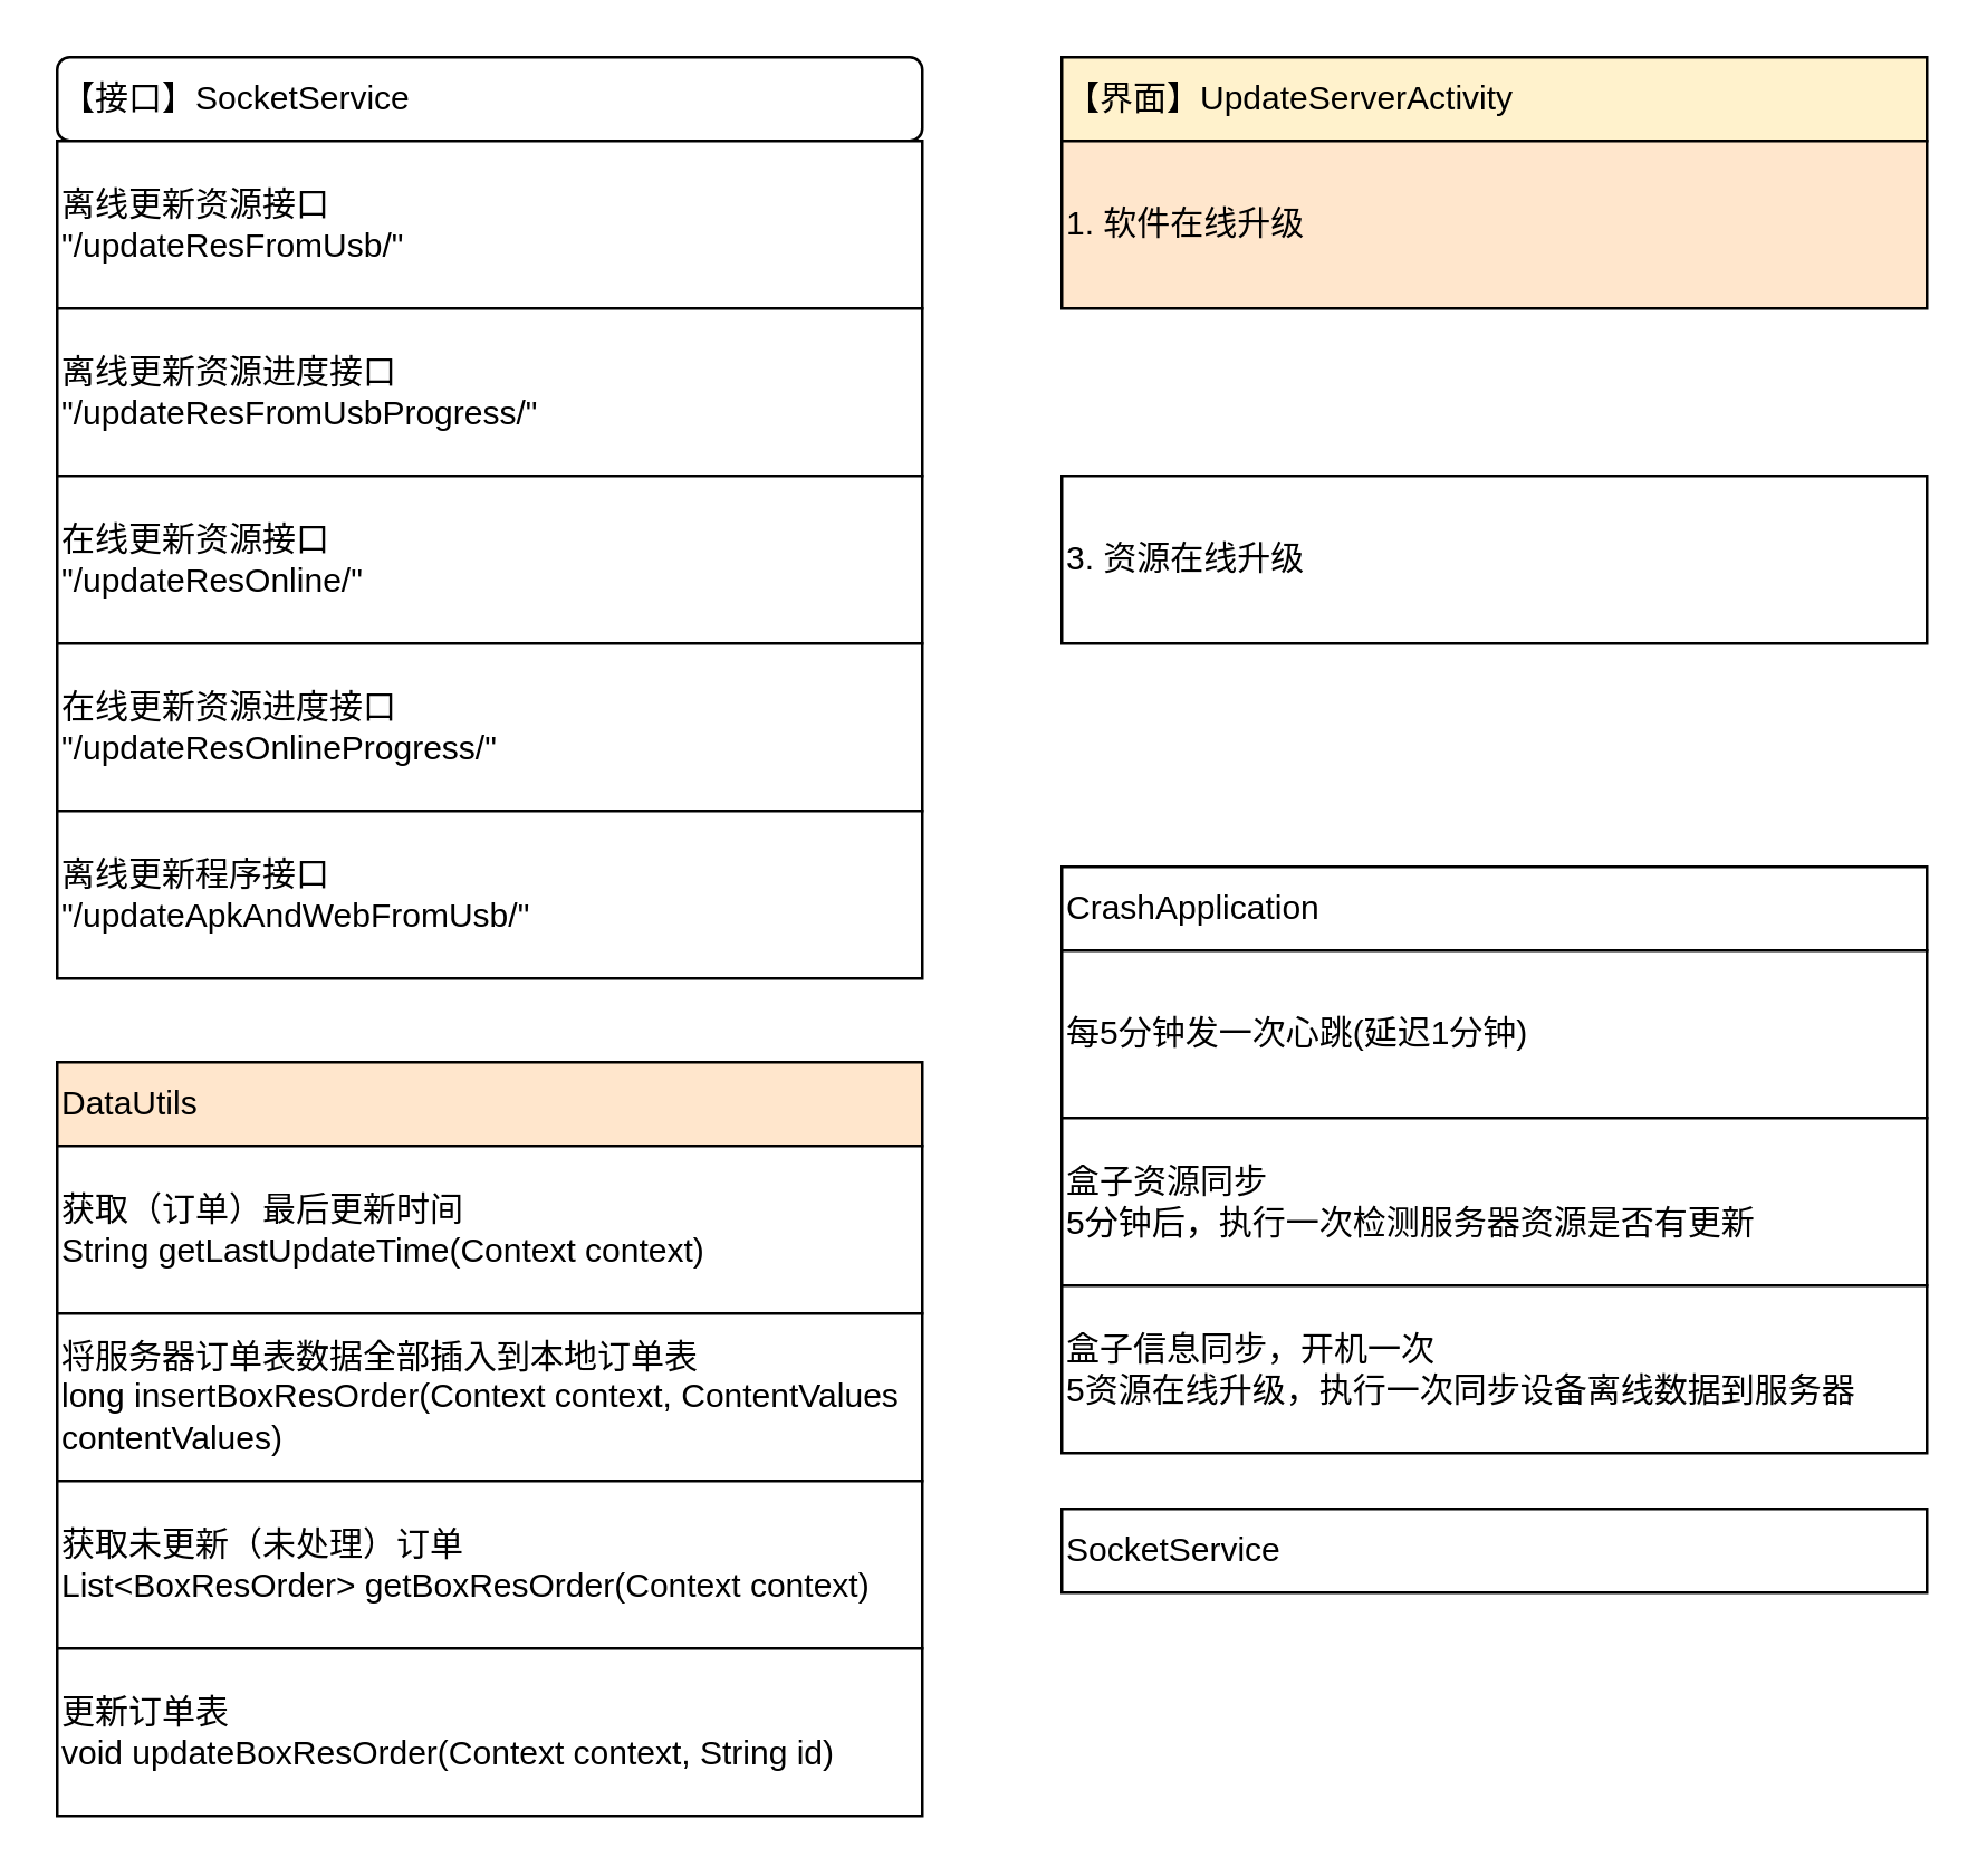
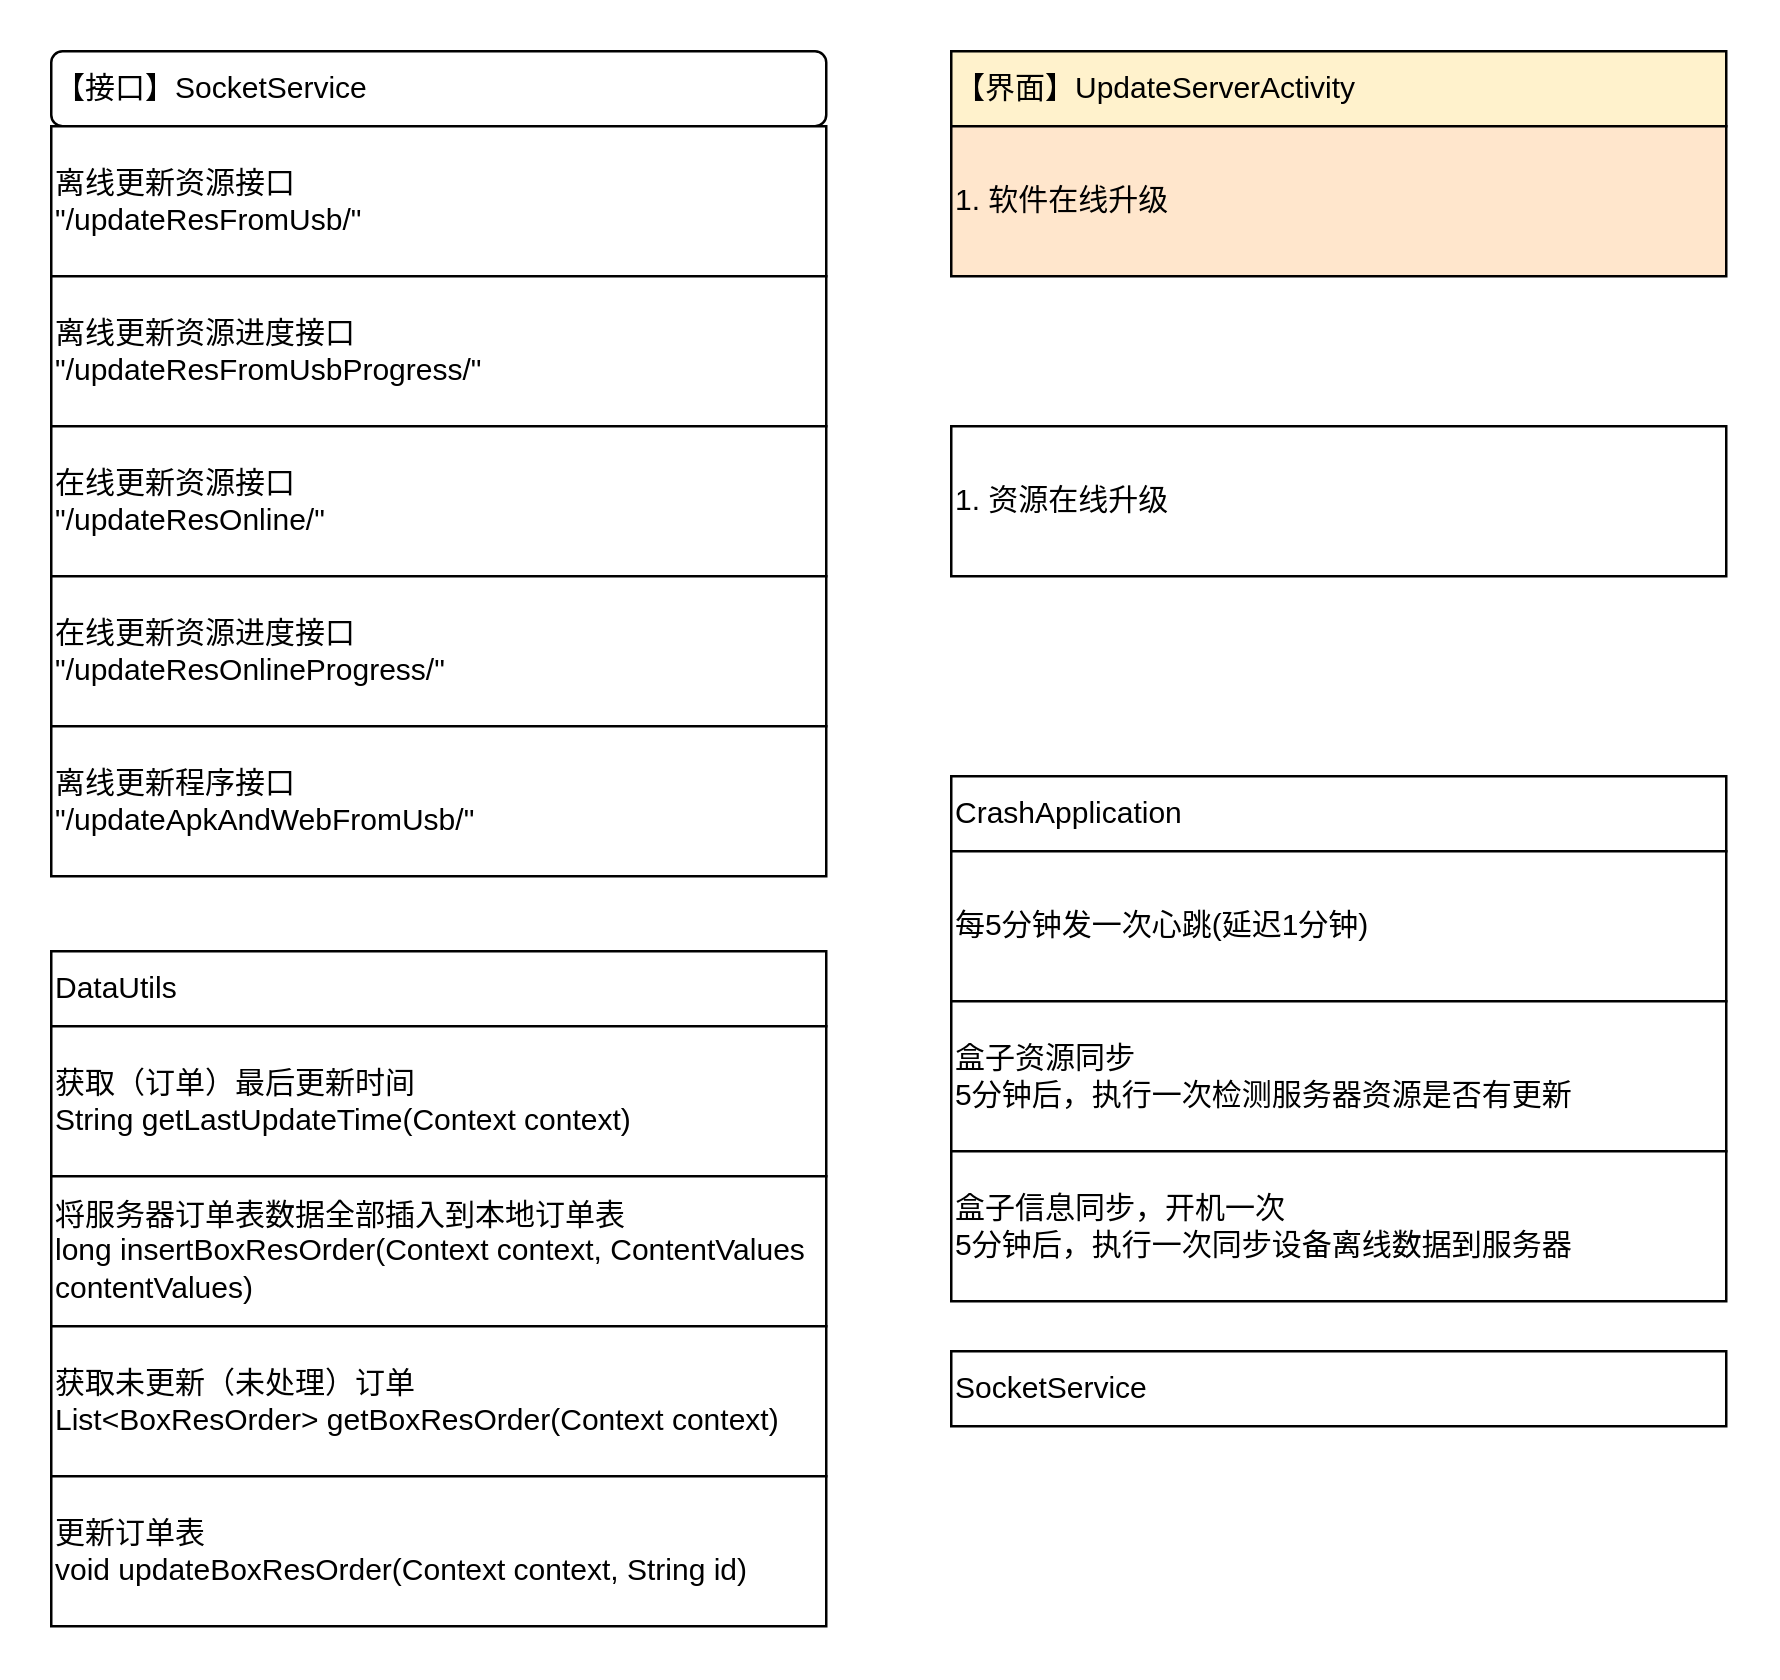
  <mxCell id="0" />
  <mxCell id="1" parent="0" />
  <mxCell id="2" value="" style="group" vertex="1" connectable="0" parent="1"><mxGeometry x="20" y="20" width="310" height="330" as="geometry" /></mxCell>
  <mxCell id="3" value="【接口】SocketService" style="whiteSpace=wrap;html=1;align=left;rounded=1;" vertex="1" parent="2"><mxGeometry width="310" height="30" as="geometry" /></mxCell>
  <mxCell id="4" value="离线更新资源接口&lt;br&gt;&quot;/updateResFromUsb/&quot;" style="rounded=0;whiteSpace=wrap;html=1;align=left;" vertex="1" parent="2"><mxGeometry y="30" width="310" height="60" as="geometry" /></mxCell>
  <mxCell id="5" value="离线更新资源进度接口&lt;br&gt;&quot;/updateResFromUsbProgress/&quot;" style="rounded=0;whiteSpace=wrap;html=1;align=left;" vertex="1" parent="2"><mxGeometry y="90" width="310" height="60" as="geometry" /></mxCell>
  <mxCell id="6" value="在线更新资源接口&lt;br&gt;&quot;/updateResOnline/&quot;" style="rounded=0;whiteSpace=wrap;html=1;align=left;" vertex="1" parent="2"><mxGeometry y="150" width="310" height="60" as="geometry" /></mxCell>
  <mxCell id="7" value="在线更新资源进度接口&lt;br&gt;&quot;/updateResOnlineProgress/&quot;" style="rounded=0;whiteSpace=wrap;html=1;align=left;" vertex="1" parent="2"><mxGeometry y="210" width="310" height="60" as="geometry" /></mxCell>
  <mxCell id="8" value="离线更新程序接口&lt;br&gt;&quot;/updateApkAndWebFromUsb/&quot;" style="rounded=0;whiteSpace=wrap;html=1;align=left;" vertex="1" parent="2"><mxGeometry y="270" width="310" height="60" as="geometry" /></mxCell>
  <mxCell id="9" value="" style="group" vertex="1" connectable="0" parent="1"><mxGeometry x="20" y="380" width="310" height="270" as="geometry" /></mxCell>
- <mxCell id="10" value="DataUtils" style="rounded=0;whiteSpace=wrap;html=1;align=left;fillColor=#ffe6cc;" vertex="1" parent="9"><mxGeometry width="310" height="30" as="geometry" /></mxCell>
+ <mxCell id="10" value="DataUtils" style="rounded=0;whiteSpace=wrap;html=1;align=left;" vertex="1" parent="9"><mxGeometry width="310" height="30" as="geometry" /></mxCell>
  <mxCell id="11" value="获取（订单）最后更新时间&lt;br&gt;String getLastUpdateTime(Context context)" style="rounded=0;whiteSpace=wrap;html=1;align=left;" vertex="1" parent="9"><mxGeometry y="30" width="310" height="60" as="geometry" /></mxCell>
  <mxCell id="12" value="将服务器订单表数据全部插入到本地订单表&lt;br&gt;long insertBoxResOrder(Context context, ContentValues contentValues)" style="rounded=0;whiteSpace=wrap;html=1;align=left;" vertex="1" parent="9"><mxGeometry y="90" width="310" height="60" as="geometry" /></mxCell>
  <mxCell id="13" value="获取未更新（未处理）订单&lt;br&gt;List&amp;lt;BoxResOrder&amp;gt; getBoxResOrder(Context context)" style="rounded=0;whiteSpace=wrap;html=1;align=left;" vertex="1" parent="9"><mxGeometry y="150" width="310" height="60" as="geometry" /></mxCell>
  <mxCell id="14" value="更新订单表&lt;br&gt;void updateBoxResOrder(Context context, String id)" style="rounded=0;whiteSpace=wrap;html=1;align=left;" vertex="1" parent="9"><mxGeometry y="210" width="310" height="60" as="geometry" /></mxCell>
  <mxCell id="15" value="" style="group" vertex="1" connectable="0" parent="1"><mxGeometry x="380" y="20" width="310" height="270" as="geometry" /></mxCell>
  <mxCell id="16" value="【界面】UpdateServerActivity" style="rounded=0;whiteSpace=wrap;html=1;align=left;fillColor=#fff2cc;" vertex="1" parent="15"><mxGeometry width="310" height="30" as="geometry" /></mxCell>
  <mxCell id="17" value="1. 软件在线升级" style="rounded=0;whiteSpace=wrap;html=1;align=left;fillColor=#ffe6cc;" vertex="1" parent="15"><mxGeometry y="30" width="310" height="60" as="geometry" /></mxCell>
- <mxCell id="18" value="3. 资源在线升级" style="rounded=0;whiteSpace=wrap;html=1;align=left;" vertex="1" parent="15"><mxGeometry y="150" width="310" height="60" as="geometry" /></mxCell>
+ <mxCell id="18" value="1. 资源在线升级" style="rounded=0;whiteSpace=wrap;html=1;align=left;" vertex="1" parent="15"><mxGeometry y="150" width="310" height="60" as="geometry" /></mxCell>
  <mxCell id="19" value="" style="group" vertex="1" connectable="0" parent="1"><mxGeometry x="380" y="310" width="310" height="210" as="geometry" /></mxCell>
  <mxCell id="20" value="CrashApplication&lt;span style=&quot;font-size: 0px ; font-family: monospace ; color: rgba(0 , 0 , 0 , 0)&quot;&gt;xGraphModel%3E%3Croot%3E%3CmxCell%20id%3D%220%22%2F%3E%3CmxCell%20id%3D%221%22%20parent%3D%220%22%2F%3E%3CmxCell%20id%3D%222%22%20value%3D%22%E3%80%90%E7%95%8C%E9%9D%A2%E3%80%91UpdateServerActivity%22%20style%3D%22rounded%3D0%3BwhiteSpace%3Dwrap%3Bhtml%3D1%3Balign%3Dleft%3B%22%20vertex%3D%221%22%20parent%3D%221%22%3E%3CmxGeometry%20x%3D%22380%22%20y%3D%2210%22%20width%3D%22310%22%20height%3D%2230%22%20as%3D%22geometry%22%2F%3E%3C%2FmxCell%3E%3C%2Froot%3E%3C%2FmxGraphModel%3E&lt;/span&gt;&lt;font color=&quot;rgba(0, 0, 0, 0)&quot; face=&quot;monospace&quot;&gt;&lt;span style=&quot;font-size: 0px&quot;&gt;CrashApplication&lt;/span&gt;&lt;/font&gt;" style="rounded=0;whiteSpace=wrap;html=1;align=left;" vertex="1" parent="19"><mxGeometry width="310" height="30" as="geometry" /></mxCell>
  <mxCell id="21" value="每5分钟发一次心跳(延迟1分钟)" style="rounded=0;whiteSpace=wrap;html=1;align=left;" vertex="1" parent="19"><mxGeometry y="30" width="310" height="60" as="geometry" /></mxCell>
  <mxCell id="22" value="盒子资源同步&lt;br&gt;5分钟后，执行一次检测服务器资源是否有更新" style="rounded=0;whiteSpace=wrap;html=1;align=left;" vertex="1" parent="19"><mxGeometry y="90" width="310" height="60" as="geometry" /></mxCell>
- <mxCell id="23" value="盒子信息同步，开机一次&lt;br&gt;5资源在线升级，执行一次同步设备离线数据到服务器" style="rounded=0;whiteSpace=wrap;html=1;align=left;" vertex="1" parent="19"><mxGeometry y="150" width="310" height="60" as="geometry" /></mxCell>
+ <mxCell id="23" value="盒子信息同步，开机一次&lt;br&gt;5分钟后，执行一次同步设备离线数据到服务器" style="rounded=0;whiteSpace=wrap;html=1;align=left;" vertex="1" parent="19"><mxGeometry y="150" width="310" height="60" as="geometry" /></mxCell>
  <mxCell id="24" value="SocketService" style="rounded=0;whiteSpace=wrap;html=1;align=left;" vertex="1" parent="1"><mxGeometry x="380" y="540" width="310" height="30" as="geometry" /></mxCell>
